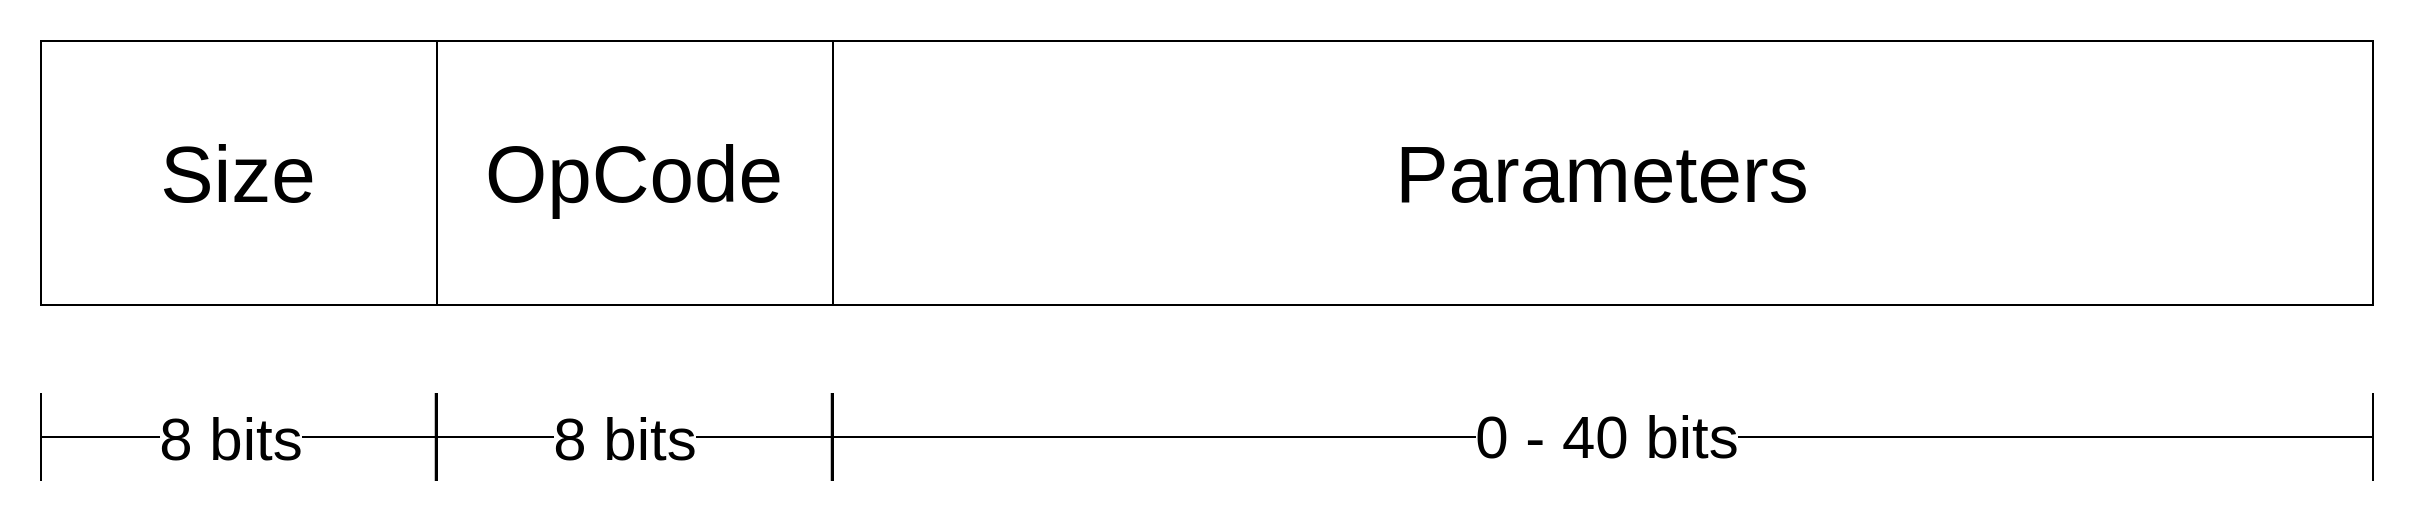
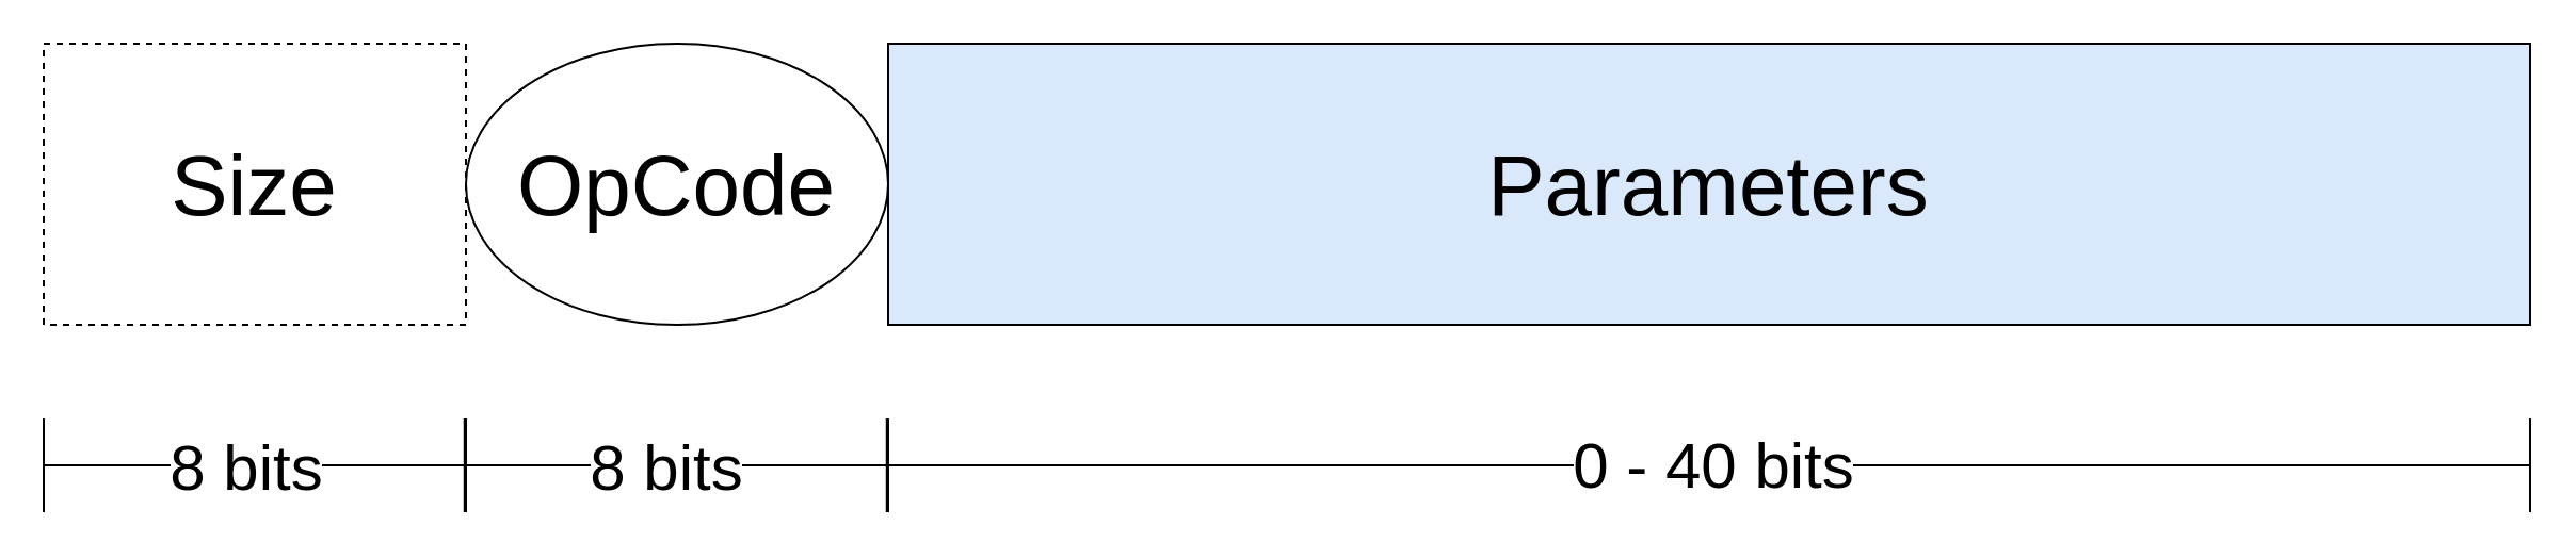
  <mxCell id="0" />
  <mxCell id="1" parent="0" />
  <mxCell id="2" value="" style="group" vertex="1" connectable="0" parent="1"><mxGeometry x="20" y="20" width="1166" height="220" as="geometry" /></mxCell>
- <mxCell id="3" value="&lt;font style=&quot;font-size: 40px;&quot;&gt;Size&lt;/font&gt;" style="rounded=0;whiteSpace=wrap;html=1;container=0;" vertex="1" parent="2"><mxGeometry width="198.0" height="132" as="geometry" /></mxCell>
- <mxCell id="4" value="&lt;font style=&quot;font-size: 40px;&quot;&gt;OpCode&lt;/font&gt;" style="rounded=0;whiteSpace=wrap;html=1;container=0;" vertex="1" parent="2"><mxGeometry x="198.0" width="198.0" height="132" as="geometry" /></mxCell>
- <mxCell id="5" value="&lt;font style=&quot;font-size: 40px;&quot;&gt;Parameters&lt;/font&gt;" style="rounded=0;whiteSpace=wrap;html=1;container=0;" vertex="1" parent="2"><mxGeometry x="396.0" width="770.0" height="132" as="geometry" /></mxCell>
+ <mxCell id="3" value="&lt;font style=&quot;font-size: 40px;&quot;&gt;Size&lt;/font&gt;" style="rounded=0;whiteSpace=wrap;html=1;container=0;dashed=1;" vertex="1" parent="2"><mxGeometry width="198.0" height="132" as="geometry" /></mxCell>
+ <mxCell id="4" value="&lt;font style=&quot;font-size: 40px;&quot;&gt;OpCode&lt;/font&gt;" style="ellipse;whiteSpace=wrap;html=1;container=0;" vertex="1" parent="2"><mxGeometry x="198.0" width="198.0" height="132" as="geometry" /></mxCell>
+ <mxCell id="5" value="&lt;font style=&quot;font-size: 40px;&quot;&gt;Parameters&lt;/font&gt;" style="rounded=0;whiteSpace=wrap;html=1;container=0;fillColor=#dae8fc;" vertex="1" parent="2"><mxGeometry x="396.0" width="770.0" height="132" as="geometry" /></mxCell>
  <mxCell id="6" value="" style="endArrow=none;html=1;rounded=0;" edge="1" parent="2"><mxGeometry width="50" height="50" relative="1" as="geometry"><mxPoint y="198.0" as="sourcePoint" /><mxPoint x="198.0" y="198.0" as="targetPoint" /></mxGeometry></mxCell>
  <mxCell id="7" value="&lt;font style=&quot;font-size: 30px;&quot;&gt;8 bits&lt;/font&gt;" style="edgeLabel;html=1;align=center;verticalAlign=middle;resizable=0;points=[];container=0;" vertex="1" connectable="0" parent="6"><mxGeometry x="-0.104" relative="1" as="geometry"><mxPoint x="5" as="offset" /></mxGeometry></mxCell>
  <mxCell id="8" value="" style="endArrow=none;html=1;rounded=0;" edge="1" parent="2"><mxGeometry width="50" height="50" relative="1" as="geometry"><mxPoint y="220.0" as="sourcePoint" /><mxPoint y="176" as="targetPoint" /></mxGeometry></mxCell>
  <mxCell id="9" value="" style="endArrow=none;html=1;rounded=0;" edge="1" parent="2"><mxGeometry width="50" height="50" relative="1" as="geometry"><mxPoint x="198.0" y="220.0" as="sourcePoint" /><mxPoint x="198.0" y="176" as="targetPoint" /></mxGeometry></mxCell>
  <mxCell id="10" value="" style="endArrow=none;html=1;rounded=0;" edge="1" parent="2"><mxGeometry width="50" height="50" relative="1" as="geometry"><mxPoint x="197.384" y="198.0" as="sourcePoint" /><mxPoint x="395.384" y="198.0" as="targetPoint" /></mxGeometry></mxCell>
  <mxCell id="11" value="&lt;font style=&quot;font-size: 30px;&quot;&gt;8 bits&lt;/font&gt;" style="edgeLabel;html=1;align=center;verticalAlign=middle;resizable=0;points=[];container=0;" vertex="1" connectable="0" parent="10"><mxGeometry x="-0.104" relative="1" as="geometry"><mxPoint x="5" as="offset" /></mxGeometry></mxCell>
  <mxCell id="12" value="" style="endArrow=none;html=1;rounded=0;" edge="1" parent="2"><mxGeometry width="50" height="50" relative="1" as="geometry"><mxPoint x="197.384" y="220.0" as="sourcePoint" /><mxPoint x="197.384" y="176" as="targetPoint" /></mxGeometry></mxCell>
  <mxCell id="13" value="" style="endArrow=none;html=1;rounded=0;" edge="1" parent="2"><mxGeometry width="50" height="50" relative="1" as="geometry"><mxPoint x="395.384" y="220.0" as="sourcePoint" /><mxPoint x="395.384" y="176" as="targetPoint" /></mxGeometry></mxCell>
  <mxCell id="14" value="" style="endArrow=none;html=1;rounded=0;" edge="1" parent="2"><mxGeometry width="50" height="50" relative="1" as="geometry"><mxPoint x="396.0" y="198.0" as="sourcePoint" /><mxPoint x="1166" y="198.0" as="targetPoint" /></mxGeometry></mxCell>
  <mxCell id="15" value="&lt;font style=&quot;font-size: 30px;&quot;&gt;0 - 40 bits&lt;/font&gt;" style="edgeLabel;html=1;align=center;verticalAlign=middle;resizable=0;points=[];container=0;" vertex="1" connectable="0" parent="14"><mxGeometry x="0.003" y="1" relative="1" as="geometry"><mxPoint as="offset" /></mxGeometry></mxCell>
  <mxCell id="16" value="" style="endArrow=none;html=1;rounded=0;" edge="1" parent="2"><mxGeometry width="50" height="50" relative="1" as="geometry"><mxPoint x="396.0" y="220.0" as="sourcePoint" /><mxPoint x="396.0" y="176" as="targetPoint" /></mxGeometry></mxCell>
  <mxCell id="17" value="" style="endArrow=none;html=1;rounded=0;" edge="1" parent="2"><mxGeometry width="50" height="50" relative="1" as="geometry"><mxPoint x="1166" y="220.0" as="sourcePoint" /><mxPoint x="1166" y="176" as="targetPoint" /></mxGeometry></mxCell>
